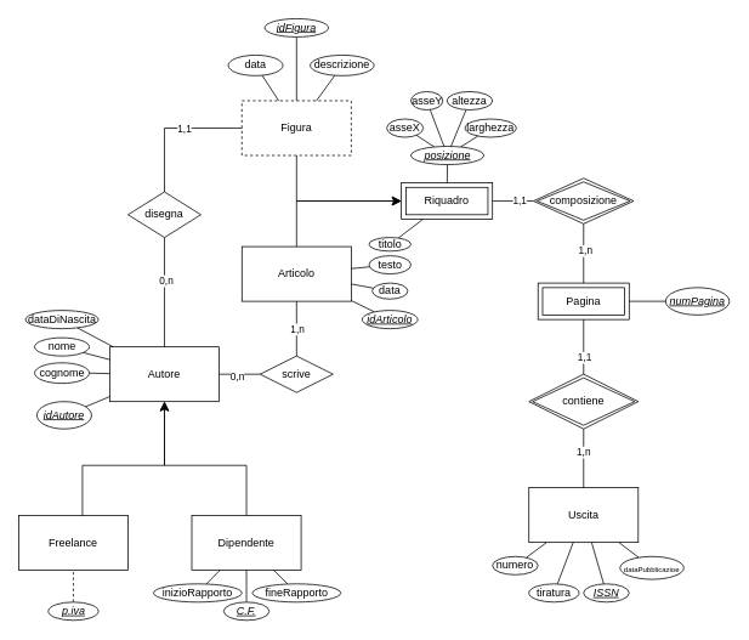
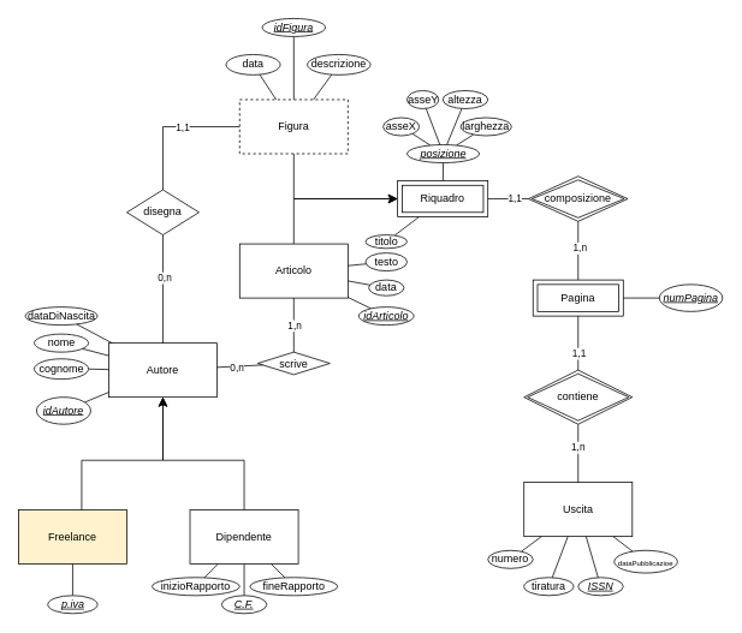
  <mxCell id="0" />
  <mxCell id="1" parent="0" />
  <mxCell id="2" value="Autore" style="rounded=0;whiteSpace=wrap;html=1;" parent="1" vertex="1"><mxGeometry x="120" y="380" width="120" height="60" as="geometry" /></mxCell>
- <mxCell id="3" value="Freelance" style="rounded=0;whiteSpace=wrap;html=1;" parent="1" vertex="1"><mxGeometry x="20" y="565" width="120" height="60" as="geometry" /></mxCell>
+ <mxCell id="3" value="Freelance" style="rounded=0;whiteSpace=wrap;html=1;fillColor=#fff2cc;" parent="1" vertex="1"><mxGeometry x="20" y="565" width="120" height="60" as="geometry" /></mxCell>
  <mxCell id="4" value="Dipendente" style="rounded=0;whiteSpace=wrap;html=1;" parent="1" vertex="1"><mxGeometry x="210" y="565" width="120" height="60" as="geometry" /></mxCell>
  <mxCell id="5" value="Articolo" style="rounded=0;whiteSpace=wrap;html=1;" parent="1" vertex="1"><mxGeometry x="265" y="270" width="120" height="60" as="geometry" /></mxCell>
- <mxCell id="6" value="scrive" style="rhombus;whiteSpace=wrap;html=1;" parent="1" vertex="1"><mxGeometry x="285" y="390" width="80" height="40" as="geometry" /></mxCell>
+ <mxCell id="6" value="scrive" style="rhombus;whiteSpace=wrap;html=1;" parent="1" vertex="1"><mxGeometry x="285" y="390" width="80" height="25" as="geometry" /></mxCell>
  <mxCell id="7" value="disegna" style="rhombus;whiteSpace=wrap;html=1;" parent="1" vertex="1"><mxGeometry x="140" y="210" width="80" height="50" as="geometry" /></mxCell>
  <mxCell id="8" value="Figura" style="rounded=0;whiteSpace=wrap;html=1;dashed=1;" parent="1" vertex="1"><mxGeometry x="265" y="110" width="120" height="60" as="geometry" /></mxCell>
  <mxCell id="9" value="Uscita" style="rounded=0;whiteSpace=wrap;html=1;" parent="1" vertex="1"><mxGeometry x="580" y="534.5" width="120" height="60" as="geometry" /></mxCell>
  <mxCell id="10" value="Pagina" style="shape=ext;margin=3;double=1;whiteSpace=wrap;html=1;align=center;" parent="1" vertex="1"><mxGeometry x="590" y="310" width="100" height="40" as="geometry" /></mxCell>
  <mxCell id="11" value="Riquadro" style="shape=ext;margin=3;double=1;whiteSpace=wrap;html=1;align=center;" parent="1" vertex="1"><mxGeometry x="440" y="200" width="100" height="40" as="geometry" /></mxCell>
  <mxCell id="12" value="" style="endArrow=none;html=1;rounded=0;" parent="1" source="7" target="8" edge="1"><mxGeometry width="50" height="50" relative="1" as="geometry"><mxPoint x="320" y="130" as="sourcePoint" /><mxPoint x="370" y="80" as="targetPoint" /><Array as="points"><mxPoint x="180" y="140" /></Array></mxGeometry></mxCell>
  <mxCell id="13" value="1,1" style="edgeLabel;html=1;align=center;verticalAlign=middle;resizable=0;points=[];" parent="12" vertex="1" connectable="0"><mxGeometry x="0.172" relative="1" as="geometry"><mxPoint as="offset" /></mxGeometry></mxCell>
  <mxCell id="14" value="" style="endArrow=none;html=1;rounded=0;" parent="1" source="6" target="5" edge="1"><mxGeometry width="50" height="50" relative="1" as="geometry"><mxPoint x="335" y="420" as="sourcePoint" /><mxPoint x="385" y="370" as="targetPoint" /></mxGeometry></mxCell>
  <mxCell id="15" value="1,n" style="edgeLabel;html=1;align=center;verticalAlign=middle;resizable=0;points=[];" parent="14" vertex="1" connectable="0"><mxGeometry x="0.338" y="2" relative="1" as="geometry"><mxPoint x="2" y="10" as="offset" /></mxGeometry></mxCell>
  <mxCell id="16" value="" style="endArrow=none;html=1;rounded=0;" parent="1" source="11" target="85" edge="1"><mxGeometry width="50" height="50" relative="1" as="geometry"><mxPoint x="600" y="380" as="sourcePoint" /><mxPoint x="650" y="330" as="targetPoint" /></mxGeometry></mxCell>
  <mxCell id="17" value="1,1" style="edgeLabel;html=1;align=center;verticalAlign=middle;resizable=0;points=[];" parent="16" vertex="1" connectable="0"><mxGeometry x="0.271" y="1" relative="1" as="geometry"><mxPoint as="offset" /></mxGeometry></mxCell>
  <mxCell id="18" value="" style="endArrow=none;html=1;rounded=0;" parent="1" source="10" target="85" edge="1"><mxGeometry width="50" height="50" relative="1" as="geometry"><mxPoint x="520" y="280" as="sourcePoint" /><mxPoint x="570" y="230" as="targetPoint" /></mxGeometry></mxCell>
  <mxCell id="19" value="1,n" style="edgeLabel;html=1;align=center;verticalAlign=middle;resizable=0;points=[];" parent="18" vertex="1" connectable="0"><mxGeometry x="0.095" y="-1" relative="1" as="geometry"><mxPoint as="offset" /></mxGeometry></mxCell>
  <mxCell id="20" value="" style="endArrow=none;html=1;rounded=0;" parent="1" source="2" target="7" edge="1"><mxGeometry width="50" height="50" relative="1" as="geometry"><mxPoint x="120" y="220" as="sourcePoint" /><mxPoint x="170" y="170" as="targetPoint" /><Array as="points" /></mxGeometry></mxCell>
  <mxCell id="21" value="0,n" style="edgeLabel;html=1;align=center;verticalAlign=middle;resizable=0;points=[];" parent="20" vertex="1" connectable="0"><mxGeometry x="0.217" y="-1" relative="1" as="geometry"><mxPoint as="offset" /></mxGeometry></mxCell>
  <mxCell id="22" value="" style="endArrow=none;html=1;rounded=0;" parent="1" source="2" target="6" edge="1"><mxGeometry width="50" height="50" relative="1" as="geometry"><mxPoint x="90" y="310" as="sourcePoint" /><mxPoint x="140" y="260" as="targetPoint" /><Array as="points" /></mxGeometry></mxCell>
  <mxCell id="23" value="0,n" style="edgeLabel;html=1;align=center;verticalAlign=middle;resizable=0;points=[];" parent="22" vertex="1" connectable="0"><mxGeometry x="-0.158" y="-2" relative="1" as="geometry"><mxPoint as="offset" /></mxGeometry></mxCell>
  <mxCell id="24" value="" style="endArrow=none;html=1;rounded=0;" parent="1" source="10" target="84" edge="1"><mxGeometry width="50" height="50" relative="1" as="geometry"><mxPoint x="530" y="450" as="sourcePoint" /><mxPoint x="580" y="400" as="targetPoint" /></mxGeometry></mxCell>
  <mxCell id="25" value="1,1" style="edgeLabel;html=1;align=center;verticalAlign=middle;resizable=0;points=[];" parent="24" vertex="1" connectable="0"><mxGeometry x="0.378" relative="1" as="geometry"><mxPoint as="offset" /></mxGeometry></mxCell>
  <mxCell id="26" value="" style="endArrow=none;html=1;rounded=0;" parent="1" source="84" target="9" edge="1"><mxGeometry width="50" height="50" relative="1" as="geometry"><mxPoint x="490" y="550" as="sourcePoint" /><mxPoint x="540" y="500" as="targetPoint" /></mxGeometry></mxCell>
  <mxCell id="27" value="1,n" style="edgeLabel;html=1;align=center;verticalAlign=middle;resizable=0;points=[];" parent="26" vertex="1" connectable="0"><mxGeometry x="-0.213" y="-1" relative="1" as="geometry"><mxPoint as="offset" /></mxGeometry></mxCell>
  <mxCell id="28" value="" style="endArrow=none;html=1;rounded=0;" parent="1" source="30" target="2" edge="1"><mxGeometry width="50" height="50" relative="1" as="geometry"><mxPoint x="-20" y="370" as="sourcePoint" /><mxPoint x="300" y="300" as="targetPoint" /></mxGeometry></mxCell>
  <mxCell id="29" value="" style="endArrow=none;html=1;rounded=0;" parent="1" source="31" target="2" edge="1"><mxGeometry width="50" height="50" relative="1" as="geometry"><mxPoint x="-20" y="410" as="sourcePoint" /><mxPoint x="-50" y="390" as="targetPoint" /></mxGeometry></mxCell>
  <mxCell id="30" value="nome" style="ellipse;whiteSpace=wrap;html=1;" parent="1" vertex="1"><mxGeometry x="37.5" y="370" width="60" height="20" as="geometry" /></mxCell>
  <mxCell id="31" value="cognome" style="ellipse;whiteSpace=wrap;html=1;" parent="1" vertex="1"><mxGeometry x="37.5" y="397.5" width="60" height="22.5" as="geometry" /></mxCell>
  <mxCell id="32" value="" style="endArrow=none;html=1;rounded=0;" parent="1" source="33" target="2" edge="1"><mxGeometry width="50" height="50" relative="1" as="geometry"><mxPoint x="-20" y="450" as="sourcePoint" /><mxPoint x="100" y="446" as="targetPoint" /></mxGeometry></mxCell>
  <mxCell id="33" value="&lt;i&gt;&lt;u&gt;idAutore&lt;/u&gt;&lt;/i&gt;" style="ellipse;whiteSpace=wrap;html=1;" parent="1" vertex="1"><mxGeometry x="40" y="440" width="60" height="30" as="geometry" /></mxCell>
- <mxCell id="34" value="" style="endArrow=none;html=1;rounded=0;dashed=1;" parent="1" source="35" target="3" edge="1"><mxGeometry width="50" height="50" relative="1" as="geometry"><mxPoint x="160" y="700" as="sourcePoint" /><mxPoint x="280" y="696" as="targetPoint" /></mxGeometry></mxCell>
+ <mxCell id="34" value="" style="endArrow=none;html=1;rounded=0;" parent="1" source="35" target="3" edge="1"><mxGeometry width="50" height="50" relative="1" as="geometry"><mxPoint x="160" y="700" as="sourcePoint" /><mxPoint x="280" y="696" as="targetPoint" /></mxGeometry></mxCell>
  <mxCell id="35" value="&lt;i&gt;&lt;u&gt;p.iva&lt;/u&gt;&lt;/i&gt;" style="ellipse;whiteSpace=wrap;html=1;" parent="1" vertex="1"><mxGeometry x="52.5" y="660" width="55" height="20" as="geometry" /></mxCell>
  <mxCell id="36" value="" style="endArrow=none;html=1;rounded=0;" parent="1" source="37" target="9" edge="1"><mxGeometry width="50" height="50" relative="1" as="geometry"><mxPoint x="560" y="680" as="sourcePoint" /><mxPoint x="680" y="676" as="targetPoint" /></mxGeometry></mxCell>
  <mxCell id="37" value="&lt;font style=&quot;font-size: 8px;&quot;&gt;data&lt;span style=&quot;background-color: initial;&quot;&gt;Pubblicazioe&lt;/span&gt;&lt;/font&gt;" style="ellipse;whiteSpace=wrap;html=1;" parent="1" vertex="1"><mxGeometry x="680" y="610" width="70" height="25" as="geometry" /></mxCell>
  <mxCell id="38" value="" style="endArrow=none;html=1;rounded=0;" parent="1" source="39" target="9" edge="1"><mxGeometry width="50" height="50" relative="1" as="geometry"><mxPoint x="430" y="540" as="sourcePoint" /><mxPoint x="550" y="536" as="targetPoint" /></mxGeometry></mxCell>
  <mxCell id="39" value="tiratura" style="ellipse;whiteSpace=wrap;html=1;" parent="1" vertex="1"><mxGeometry x="580" y="640" width="55" height="20" as="geometry" /></mxCell>
  <mxCell id="40" value="" style="endArrow=none;html=1;rounded=0;" parent="1" source="41" target="11" edge="1"><mxGeometry width="50" height="50" relative="1" as="geometry"><mxPoint x="565" y="300" as="sourcePoint" /><mxPoint x="470" y="285" as="targetPoint" /></mxGeometry></mxCell>
  <mxCell id="41" value="titolo" style="ellipse;whiteSpace=wrap;html=1;" parent="1" vertex="1"><mxGeometry x="404.5" y="260" width="46" height="15" as="geometry" /></mxCell>
  <mxCell id="42" value="" style="endArrow=none;html=1;rounded=0;" parent="1" source="43" target="74" edge="1"><mxGeometry width="50" height="50" relative="1" as="geometry"><mxPoint x="330" y="70" as="sourcePoint" /><mxPoint x="272.353" y="110" as="targetPoint" /></mxGeometry></mxCell>
  <mxCell id="43" value="asseX" style="ellipse;whiteSpace=wrap;html=1;" parent="1" vertex="1"><mxGeometry x="424" y="130" width="40" height="20" as="geometry" /></mxCell>
  <mxCell id="44" value="" style="endArrow=none;html=1;rounded=0;" parent="1" source="45" target="74" edge="1"><mxGeometry width="50" height="50" relative="1" as="geometry"><mxPoint x="530.075" y="183.568" as="sourcePoint" /><mxPoint x="510" y="66" as="targetPoint" /></mxGeometry></mxCell>
  <mxCell id="45" value="asseY" style="ellipse;whiteSpace=wrap;html=1;" parent="1" vertex="1"><mxGeometry x="450.5" y="100" width="35" height="20" as="geometry" /></mxCell>
  <mxCell id="46" value="" style="endArrow=none;html=1;rounded=0;" parent="1" source="47" target="8" edge="1"><mxGeometry width="50" height="50" relative="1" as="geometry"><mxPoint x="490" y="70" as="sourcePoint" /><mxPoint x="610" y="66" as="targetPoint" /></mxGeometry></mxCell>
  <mxCell id="47" value="&lt;i&gt;&lt;u&gt;idFigura&lt;/u&gt;&lt;/i&gt;" style="ellipse;whiteSpace=wrap;html=1;" parent="1" vertex="1"><mxGeometry x="290" y="20" width="70" height="20" as="geometry" /></mxCell>
  <mxCell id="48" value="" style="endArrow=none;html=1;rounded=0;" parent="1" source="49" target="9" edge="1"><mxGeometry width="50" height="50" relative="1" as="geometry"><mxPoint x="530" y="680" as="sourcePoint" /><mxPoint x="650" y="676" as="targetPoint" /></mxGeometry></mxCell>
  <mxCell id="49" value="numero" style="ellipse;whiteSpace=wrap;html=1;" parent="1" vertex="1"><mxGeometry x="540" y="610" width="50" height="20" as="geometry" /></mxCell>
  <mxCell id="50" value="" style="endArrow=none;html=1;rounded=0;" parent="1" source="51" target="4" edge="1"><mxGeometry width="50" height="50" relative="1" as="geometry"><mxPoint x="701" y="635.83" as="sourcePoint" /><mxPoint x="405" y="575" as="targetPoint" /></mxGeometry></mxCell>
  <mxCell id="51" value="&lt;i&gt;&lt;u&gt;C.F.&lt;/u&gt;&lt;/i&gt;" style="ellipse;whiteSpace=wrap;html=1;" parent="1" vertex="1"><mxGeometry x="245" y="660" width="50" height="20" as="geometry" /></mxCell>
  <mxCell id="52" value="" style="group" parent="1" vertex="1" connectable="0"><mxGeometry x="90" y="510" width="70" as="geometry" /></mxCell>
  <mxCell id="53" value="" style="edgeStyle=elbowEdgeStyle;elbow=vertical;endArrow=classic;html=1;curved=0;rounded=0;endSize=8;startSize=8;" parent="52" source="3" target="2" edge="1"><mxGeometry width="50" height="50" relative="1" as="geometry"><mxPoint x="30" y="20" as="sourcePoint" /><mxPoint x="80" y="-30" as="targetPoint" /><Array as="points"><mxPoint /></Array></mxGeometry></mxCell>
  <mxCell id="54" value="" style="edgeStyle=elbowEdgeStyle;elbow=vertical;endArrow=classic;html=1;curved=0;rounded=0;endSize=8;startSize=8;entryX=0.5;entryY=1;entryDx=0;entryDy=0;" parent="52" source="4" target="2" edge="1"><mxGeometry width="50" height="50" relative="1" as="geometry"><mxPoint x="140" y="30" as="sourcePoint" /><mxPoint x="190" y="-20" as="targetPoint" /><Array as="points"><mxPoint x="70" /></Array></mxGeometry></mxCell>
  <mxCell id="55" value="" style="group" parent="1" vertex="1" connectable="0"><mxGeometry x="325" y="220" as="geometry" /></mxCell>
  <mxCell id="56" value="" style="edgeStyle=segmentEdgeStyle;endArrow=classic;html=1;curved=0;rounded=0;endSize=8;startSize=8;exitX=0.5;exitY=1;exitDx=0;exitDy=0;entryX=0;entryY=0.5;entryDx=0;entryDy=0;" parent="55" source="8" target="11" edge="1"><mxGeometry width="50" height="50" relative="1" as="geometry"><mxPoint x="75" y="30" as="sourcePoint" /><mxPoint x="125" y="-20" as="targetPoint" /><Array as="points"><mxPoint /></Array></mxGeometry></mxCell>
  <mxCell id="57" value="" style="edgeStyle=segmentEdgeStyle;endArrow=classic;html=1;curved=0;rounded=0;endSize=8;startSize=8;exitX=0.5;exitY=0;exitDx=0;exitDy=0;entryX=0;entryY=0.5;entryDx=0;entryDy=0;" parent="55" source="5" target="11" edge="1"><mxGeometry width="50" height="50" relative="1" as="geometry"><mxPoint x="65" y="40" as="sourcePoint" /><mxPoint x="115" y="-10" as="targetPoint" /><Array as="points"><mxPoint /></Array></mxGeometry></mxCell>
  <mxCell id="58" value="" style="endArrow=none;html=1;rounded=0;" parent="1" source="59" target="74" edge="1"><mxGeometry width="50" height="50" relative="1" as="geometry"><mxPoint x="545" y="-25" as="sourcePoint" /><mxPoint x="650" y="130" as="targetPoint" /></mxGeometry></mxCell>
  <mxCell id="59" value="altezza" style="ellipse;whiteSpace=wrap;html=1;" parent="1" vertex="1"><mxGeometry x="490" y="100" width="50" height="20" as="geometry" /></mxCell>
  <mxCell id="60" value="" style="endArrow=none;html=1;rounded=0;" parent="1" source="61" target="74" edge="1"><mxGeometry width="50" height="50" relative="1" as="geometry"><mxPoint x="555" y="-15" as="sourcePoint" /><mxPoint x="660" y="140" as="targetPoint" /></mxGeometry></mxCell>
  <mxCell id="61" value="larghezza" style="ellipse;whiteSpace=wrap;html=1;" parent="1" vertex="1"><mxGeometry x="510" y="130" width="56" height="20" as="geometry" /></mxCell>
  <mxCell id="62" value="testo" style="ellipse;whiteSpace=wrap;html=1;" parent="1" vertex="1"><mxGeometry x="404.5" y="280" width="46" height="20" as="geometry" /></mxCell>
  <mxCell id="63" value="" style="endArrow=none;html=1;rounded=0;" parent="1" source="5" target="62" edge="1"><mxGeometry width="50" height="50" relative="1" as="geometry"><mxPoint x="420" y="390" as="sourcePoint" /><mxPoint x="470" y="340" as="targetPoint" /></mxGeometry></mxCell>
  <mxCell id="64" value="&lt;i&gt;&lt;u&gt;numPagina&lt;/u&gt;&lt;/i&gt;" style="ellipse;whiteSpace=wrap;html=1;" vertex="1" parent="1"><mxGeometry x="730" y="315" width="70" height="30" as="geometry" /></mxCell>
  <mxCell id="65" value="" style="endArrow=none;html=1;rounded=0;" edge="1" parent="1" source="10" target="64"><mxGeometry width="50" height="50" relative="1" as="geometry"><mxPoint x="740" y="430" as="sourcePoint" /><mxPoint x="790" y="380" as="targetPoint" /></mxGeometry></mxCell>
  <mxCell id="66" value="descrizione" style="ellipse;whiteSpace=wrap;html=1;" vertex="1" parent="1"><mxGeometry x="340" y="60" width="70" height="22.5" as="geometry" /></mxCell>
  <mxCell id="67" value="" style="endArrow=none;html=1;rounded=0;" edge="1" parent="1" source="8" target="66"><mxGeometry width="50" height="50" relative="1" as="geometry"><mxPoint x="490" y="100" as="sourcePoint" /><mxPoint x="540" y="50" as="targetPoint" /></mxGeometry></mxCell>
  <mxCell id="68" value="data" style="ellipse;whiteSpace=wrap;html=1;" vertex="1" parent="1"><mxGeometry x="250" y="60" width="60" height="22.5" as="geometry" /></mxCell>
  <mxCell id="69" value="data" style="ellipse;whiteSpace=wrap;html=1;" vertex="1" parent="1"><mxGeometry x="408" y="310" width="39" height="17.5" as="geometry" /></mxCell>
  <mxCell id="70" value="" style="endArrow=none;html=1;rounded=0;" edge="1" parent="1" source="5" target="69"><mxGeometry width="50" height="50" relative="1" as="geometry"><mxPoint x="420" y="410" as="sourcePoint" /><mxPoint x="420" y="330" as="targetPoint" /></mxGeometry></mxCell>
  <mxCell id="71" value="" style="endArrow=none;html=1;rounded=0;" edge="1" parent="1" source="8" target="68"><mxGeometry width="50" height="50" relative="1" as="geometry"><mxPoint x="90" y="100" as="sourcePoint" /><mxPoint x="140" y="50" as="targetPoint" /></mxGeometry></mxCell>
  <mxCell id="72" value="" style="endArrow=none;html=1;rounded=0;" edge="1" parent="1" source="5" target="73"><mxGeometry width="50" height="50" relative="1" as="geometry"><mxPoint x="430" y="420" as="sourcePoint" /><mxPoint x="480" y="370" as="targetPoint" /></mxGeometry></mxCell>
  <mxCell id="73" value="&lt;i&gt;&lt;u&gt;idArticolo&lt;/u&gt;&lt;/i&gt;" style="ellipse;whiteSpace=wrap;html=1;" vertex="1" parent="1"><mxGeometry x="397" y="340" width="61" height="20" as="geometry" /></mxCell>
  <mxCell id="74" value="&lt;i&gt;&lt;u&gt;posizione&lt;/u&gt;&lt;/i&gt;" style="ellipse;whiteSpace=wrap;html=1;" vertex="1" parent="1"><mxGeometry x="450.5" y="160" width="80" height="20" as="geometry" /></mxCell>
  <mxCell id="75" value="" style="endArrow=none;html=1;rounded=0;" edge="1" parent="1" source="11" target="74"><mxGeometry width="50" height="50" relative="1" as="geometry"><mxPoint x="580" y="200" as="sourcePoint" /><mxPoint x="630" y="150" as="targetPoint" /></mxGeometry></mxCell>
  <mxCell id="76" value="&lt;i&gt;&lt;u&gt;ISSN&lt;/u&gt;&lt;/i&gt;" style="ellipse;whiteSpace=wrap;html=1;" vertex="1" parent="1"><mxGeometry x="640" y="640" width="50" height="20" as="geometry" /></mxCell>
  <mxCell id="77" value="" style="endArrow=none;html=1;rounded=0;" edge="1" parent="1" source="9" target="76"><mxGeometry width="50" height="50" relative="1" as="geometry"><mxPoint x="580" y="730" as="sourcePoint" /><mxPoint x="630" y="680" as="targetPoint" /></mxGeometry></mxCell>
  <mxCell id="78" value="dataDiNascita" style="ellipse;whiteSpace=wrap;html=1;" vertex="1" parent="1"><mxGeometry x="27.5" y="340" width="80" height="20" as="geometry" /></mxCell>
  <mxCell id="79" value="" style="endArrow=none;html=1;rounded=0;" edge="1" parent="1" source="2" target="78"><mxGeometry width="50" height="50" relative="1" as="geometry"><mxPoint x="70" y="300" as="sourcePoint" /><mxPoint x="120" y="250" as="targetPoint" /></mxGeometry></mxCell>
  <mxCell id="80" value="" style="endArrow=none;html=1;rounded=0;" edge="1" parent="1" source="81" target="4"><mxGeometry width="50" height="50" relative="1" as="geometry"><mxPoint x="569" y="740.83" as="sourcePoint" /><mxPoint x="285" y="680" as="targetPoint" /></mxGeometry></mxCell>
  <mxCell id="81" value="fineRapporto" style="ellipse;whiteSpace=wrap;html=1;" vertex="1" parent="1"><mxGeometry x="276.5" y="640" width="97" height="20" as="geometry" /></mxCell>
  <mxCell id="82" value="" style="endArrow=none;html=1;rounded=0;" edge="1" parent="1" source="83" target="4"><mxGeometry width="50" height="50" relative="1" as="geometry"><mxPoint x="661" y="775.83" as="sourcePoint" /><mxPoint x="377" y="715" as="targetPoint" /></mxGeometry></mxCell>
  <mxCell id="83" value="inizioRapporto" style="ellipse;whiteSpace=wrap;html=1;" vertex="1" parent="1"><mxGeometry x="168" y="640" width="97" height="20" as="geometry" /></mxCell>
  <mxCell id="84" value="contiene" style="shape=rhombus;double=1;perimeter=rhombusPerimeter;whiteSpace=wrap;html=1;align=center;" vertex="1" parent="1"><mxGeometry x="580" y="410" width="120" height="60" as="geometry" /></mxCell>
  <mxCell id="85" value="composizione" style="shape=rhombus;double=1;perimeter=rhombusPerimeter;whiteSpace=wrap;html=1;align=center;" vertex="1" parent="1"><mxGeometry x="585" y="195" width="110" height="50" as="geometry" /></mxCell>
